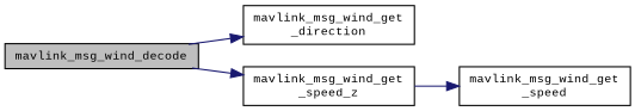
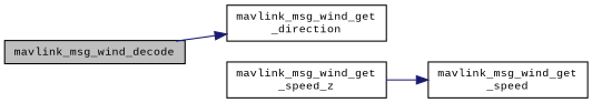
  digraph {
    fontname="Liberation Mono"
    rankdir=LR
    node [color=black fillcolor=white fontname="Liberation Mono" fontsize=10 shape=record style=filled]
    edge [color=midnightblue fontname="Liberation Mono" fontsize=10 labelfontname=Helvetica labelfontsize=10 style=solid]
    n1 [fillcolor=grey75 fontcolor=black height=0.2 label=mavlink_msg_wind_decode width=0.4]
    n2 [height=0.2 label="mavlink_msg_wind_get\l_direction" width=0.4]
    n3 [height=0.2 label="mavlink_msg_wind_get\l_speed_z" width=0.4]
    n4 [height=0.2 label="mavlink_msg_wind_get\l_speed" width=0.4]
    n1 -> n2
-   n1 -> n3
    n3 -> n4
  }
